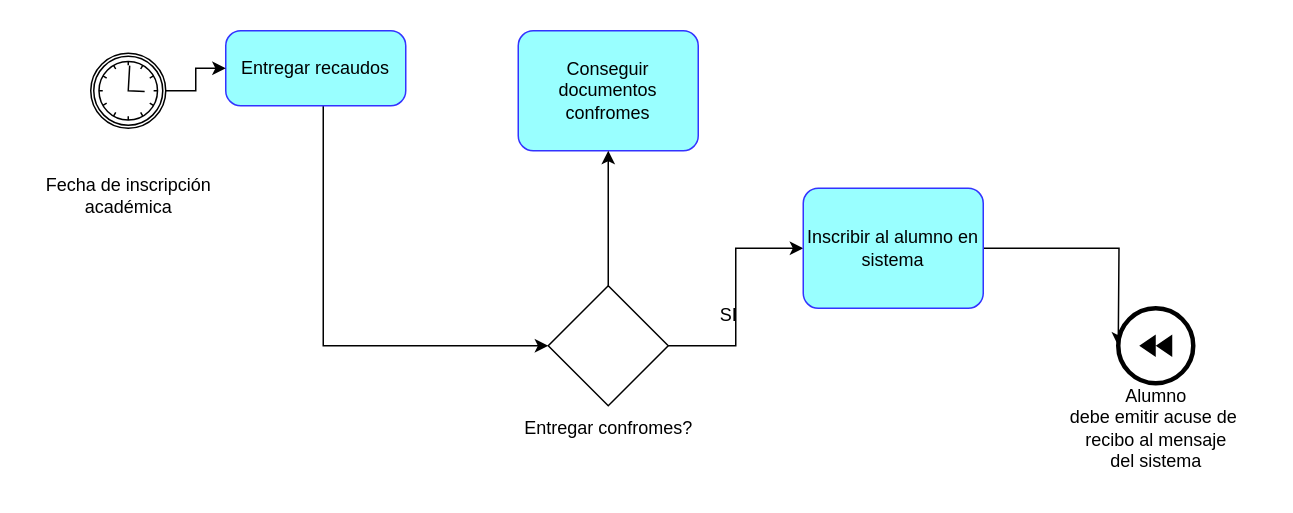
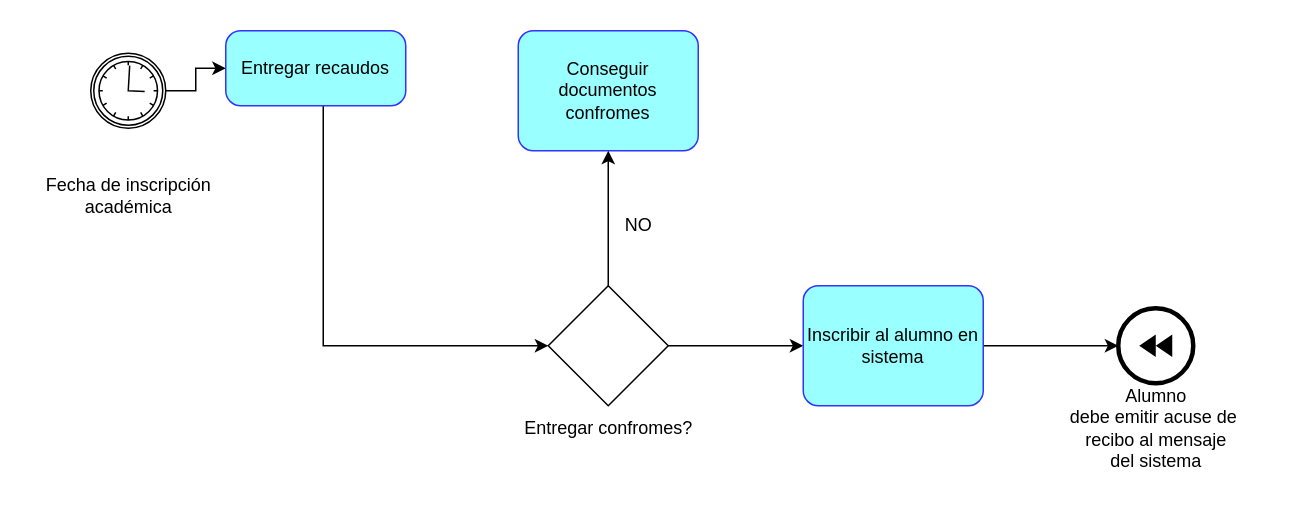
  <mxCell id="0" />
  <mxCell id="1" parent="0" />
  <mxCell id="2" style="edgeStyle=orthogonalEdgeStyle;rounded=0;orthogonalLoop=1;jettySize=auto;html=1;entryX=0;entryY=0.5;entryDx=0;entryDy=0;" edge="1" parent="1" source="3" target="10"><mxGeometry relative="1" as="geometry"><mxPoint x="210" y="240" as="targetPoint" /><Array as="points"><mxPoint x="215" y="230" /></Array></mxGeometry></mxCell>
  <mxCell id="3" value="Entregar recaudos" style="points=[[0.25,0,0],[0.5,0,0],[0.75,0,0],[1,0.25,0],[1,0.5,0],[1,0.75,0],[0.75,1,0],[0.5,1,0],[0.25,1,0],[0,0.75,0],[0,0.5,0],[0,0.25,0]];shape=mxgraph.bpmn.task;whiteSpace=wrap;rectStyle=rounded;size=10;html=1;taskMarker=abstract;strokeColor=#3333FF;fillColor=#99FFFF;" vertex="1" parent="1"><mxGeometry x="150" y="20" width="120" height="50" as="geometry" /></mxCell>
  <mxCell id="4" value="Conseguir documentos confromes" style="points=[[0.25,0,0],[0.5,0,0],[0.75,0,0],[1,0.25,0],[1,0.5,0],[1,0.75,0],[0.75,1,0],[0.5,1,0],[0.25,1,0],[0,0.75,0],[0,0.5,0],[0,0.25,0]];shape=mxgraph.bpmn.task;whiteSpace=wrap;rectStyle=rounded;size=10;html=1;taskMarker=abstract;strokeColor=#3333FF;fillColor=#99FFFF;" vertex="1" parent="1"><mxGeometry x="345" y="20" width="120" height="80" as="geometry" /></mxCell>
  <mxCell id="5" style="edgeStyle=orthogonalEdgeStyle;rounded=0;orthogonalLoop=1;jettySize=auto;html=1;entryX=0;entryY=0.5;entryDx=0;entryDy=0;entryPerimeter=0;" edge="1" parent="1" source="6" target="3"><mxGeometry relative="1" as="geometry" /></mxCell>
  <mxCell id="6" value="" style="points=[[0.145,0.145,0],[0.5,0,0],[0.855,0.145,0],[1,0.5,0],[0.855,0.855,0],[0.5,1,0],[0.145,0.855,0],[0,0.5,0]];shape=mxgraph.bpmn.event;html=1;verticalLabelPosition=bottom;labelBackgroundColor=#ffffff;verticalAlign=top;align=center;perimeter=ellipsePerimeter;outlineConnect=0;aspect=fixed;outline=catching;symbol=timer;strokeColor=#000000;fillColor=#FFFFFF;" vertex="1" parent="1"><mxGeometry x="60" y="35" width="50" height="50" as="geometry" /></mxCell>
  <mxCell id="7" value="Fecha de inscripción&lt;br&gt;académica" style="text;html=1;align=center;verticalAlign=middle;resizable=0;points=[];autosize=1;strokeColor=none;fillColor=none;" vertex="1" parent="1"><mxGeometry x="20" y="110" width="130" height="40" as="geometry" /></mxCell>
  <mxCell id="8" style="edgeStyle=orthogonalEdgeStyle;rounded=0;orthogonalLoop=1;jettySize=auto;html=1;entryX=0;entryY=0.5;entryDx=0;entryDy=0;entryPerimeter=0;" edge="1" parent="1" source="10" target="12"><mxGeometry relative="1" as="geometry" /></mxCell>
  <mxCell id="9" style="edgeStyle=orthogonalEdgeStyle;rounded=0;orthogonalLoop=1;jettySize=auto;html=1;entryX=0.5;entryY=1;entryDx=0;entryDy=0;entryPerimeter=0;" edge="1" parent="1" source="10" target="4"><mxGeometry relative="1" as="geometry" /></mxCell>
  <mxCell id="10" value="" style="rhombus;whiteSpace=wrap;html=1;strokeColor=#000000;fillColor=#FFFFFF;" vertex="1" parent="1"><mxGeometry x="365" y="190" width="80" height="80" as="geometry" /></mxCell>
  <mxCell id="11" style="edgeStyle=orthogonalEdgeStyle;rounded=0;orthogonalLoop=1;jettySize=auto;html=1;entryX=0;entryY=0.5;entryDx=0;entryDy=0;entryPerimeter=0;" edge="1" parent="1" source="12"><mxGeometry relative="1" as="geometry"><mxPoint x="745" y="230" as="targetPoint" /></mxGeometry></mxCell>
- <mxCell id="12" value="Inscribir al alumno en sistema" style="points=[[0.25,0,0],[0.5,0,0],[0.75,0,0],[1,0.25,0],[1,0.5,0],[1,0.75,0],[0.75,1,0],[0.5,1,0],[0.25,1,0],[0,0.75,0],[0,0.5,0],[0,0.25,0]];shape=mxgraph.bpmn.task;whiteSpace=wrap;rectStyle=rounded;size=10;html=1;taskMarker=abstract;strokeColor=#3333FF;fillColor=#99FFFF;" vertex="1" parent="1"><mxGeometry x="535" y="125" width="120" height="80" as="geometry" /></mxCell>
+ <mxCell id="12" value="Inscribir al alumno en sistema" style="points=[[0.25,0,0],[0.5,0,0],[0.75,0,0],[1,0.25,0],[1,0.5,0],[1,0.75,0],[0.75,1,0],[0.5,1,0],[0.25,1,0],[0,0.75,0],[0,0.5,0],[0,0.25,0]];shape=mxgraph.bpmn.task;whiteSpace=wrap;rectStyle=rounded;size=10;html=1;taskMarker=abstract;strokeColor=#3333FF;fillColor=#99FFFF;" vertex="1" parent="1"><mxGeometry x="535" y="190" width="120" height="80" as="geometry" /></mxCell>
  <mxCell id="13" value="Entregar confromes?" style="text;html=1;align=center;verticalAlign=middle;resizable=0;points=[];autosize=1;strokeColor=none;fillColor=none;" vertex="1" parent="1"><mxGeometry x="335" y="270" width="140" height="30" as="geometry" /></mxCell>
- <mxCell id="15" value="SI" style="text;html=1;align=center;verticalAlign=middle;resizable=0;points=[];autosize=1;strokeColor=none;fillColor=none;" vertex="1" parent="1"><mxGeometry x="470" y="195" width="30" height="30" as="geometry" /></mxCell>
+ <mxCell id="14" value="NO" style="text;html=1;align=center;verticalAlign=middle;resizable=0;points=[];autosize=1;strokeColor=none;fillColor=none;" vertex="1" parent="1"><mxGeometry x="405" y="135" width="40" height="30" as="geometry" /></mxCell>
  <mxCell id="16" value="Alumno&lt;br&gt;debe emitir acuse de&amp;nbsp;&lt;br&gt;recibo al mensaje&lt;br&gt;del sistema" style="text;html=1;align=center;verticalAlign=middle;resizable=0;points=[];autosize=1;strokeColor=none;fillColor=none;" vertex="1" parent="1"><mxGeometry x="700" y="250" width="140" height="70" as="geometry" /></mxCell>
  <mxCell id="17" value="" style="points=[[0.145,0.145,0],[0.5,0,0],[0.855,0.145,0],[1,0.5,0],[0.855,0.855,0],[0.5,1,0],[0.145,0.855,0],[0,0.5,0]];shape=mxgraph.bpmn.event;html=1;verticalLabelPosition=bottom;labelBackgroundColor=#ffffff;verticalAlign=top;align=center;perimeter=ellipsePerimeter;outlineConnect=0;aspect=fixed;outline=end;symbol=compensation;strokeColor=#000000;fillColor=#FFFFFF;" vertex="1" parent="1"><mxGeometry x="745" y="205" width="50" height="50" as="geometry" /></mxCell>
